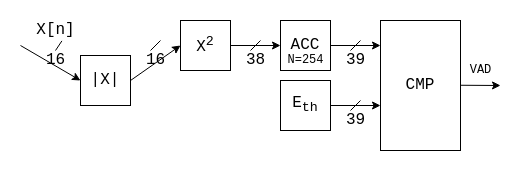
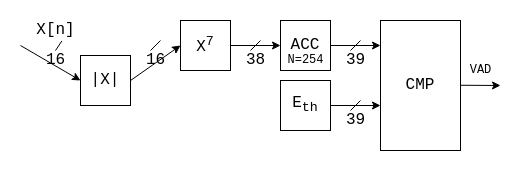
  <mxCell id="0" />
  <mxCell id="1" parent="0" />
  <mxCell id="2" value="|X|" style="rounded=0;whiteSpace=wrap;html=1;fillColor=none;fontFamily=Courier New;fontSize=16;" vertex="1" parent="1"><mxGeometry x="80" y="55" width="50" height="50" as="geometry" /></mxCell>
  <mxCell id="3" value="" style="endArrow=classic;html=1;fontFamily=Courier New;fontSize=16;entryX=0;entryY=0.5;entryDx=0;entryDy=0;" edge="1" parent="1" target="2"><mxGeometry width="50" height="50" relative="1" as="geometry"><mxPoint x="20" y="45" as="sourcePoint" /><mxPoint x="60" y="50" as="targetPoint" /></mxGeometry></mxCell>
  <mxCell id="4" value="X[n]" style="text;html=1;align=center;verticalAlign=middle;resizable=0;points=[];autosize=1;fontSize=16;fontFamily=Courier New;" vertex="1" parent="1"><mxGeometry x="30" y="20" width="50" height="20" as="geometry" /></mxCell>
  <mxCell id="5" value="" style="endArrow=none;html=1;fontFamily=Courier New;fontSize=16;entryX=0.628;entryY=1.02;entryDx=0;entryDy=0;entryPerimeter=0;" edge="1" parent="1" target="4"><mxGeometry width="50" height="50" relative="1" as="geometry"><mxPoint x="55" y="50" as="sourcePoint" /><mxPoint x="20" y="130" as="targetPoint" /></mxGeometry></mxCell>
  <mxCell id="6" value="16" style="text;html=1;align=center;verticalAlign=middle;resizable=0;points=[];autosize=1;fontSize=16;fontFamily=Courier New;" vertex="1" parent="1"><mxGeometry x="40" y="50" width="30" height="20" as="geometry" /></mxCell>
  <mxCell id="7" value="" style="endArrow=classic;html=1;fontFamily=Courier New;fontSize=16;exitX=1;exitY=0.5;exitDx=0;exitDy=0;" edge="1" parent="1" source="2"><mxGeometry width="50" height="50" relative="1" as="geometry"><mxPoint x="160" y="50" as="sourcePoint" /><mxPoint x="180" y="45" as="targetPoint" /></mxGeometry></mxCell>
- <mxCell id="8" value="X&lt;sup&gt;2&lt;/sup&gt;" style="rounded=0;whiteSpace=wrap;html=1;fillColor=none;fontFamily=Courier New;fontSize=16;" vertex="1" parent="1"><mxGeometry x="180" y="20" width="50" height="50" as="geometry" /></mxCell>
+ <mxCell id="8" value="X&lt;sup&gt;7&lt;/sup&gt;" style="rounded=0;whiteSpace=wrap;html=1;fillColor=none;fontFamily=Courier New;fontSize=16;" vertex="1" parent="1"><mxGeometry x="180" y="20" width="50" height="50" as="geometry" /></mxCell>
  <mxCell id="9" value="" style="endArrow=none;html=1;fontFamily=Courier New;fontSize=16;" edge="1" parent="1"><mxGeometry width="50" height="50" relative="1" as="geometry"><mxPoint x="150" y="50" as="sourcePoint" /><mxPoint x="160" y="40" as="targetPoint" /></mxGeometry></mxCell>
  <mxCell id="10" value="16" style="text;html=1;align=center;verticalAlign=middle;resizable=0;points=[];autosize=1;fontSize=16;fontFamily=Courier New;" vertex="1" parent="1"><mxGeometry x="140" y="50" width="30" height="20" as="geometry" /></mxCell>
  <mxCell id="11" value="" style="endArrow=classic;html=1;fontFamily=Courier New;fontSize=16;exitX=1;exitY=0.5;exitDx=0;exitDy=0;" edge="1" parent="1"><mxGeometry width="50" height="50" relative="1" as="geometry"><mxPoint x="230" y="45" as="sourcePoint" /><mxPoint x="280" y="45" as="targetPoint" /></mxGeometry></mxCell>
  <mxCell id="12" value="ACC" style="rounded=0;whiteSpace=wrap;html=1;fillColor=none;fontFamily=Courier New;fontSize=16;" vertex="1" parent="1"><mxGeometry x="280" y="20" width="50" height="50" as="geometry" /></mxCell>
  <mxCell id="13" value="" style="endArrow=none;html=1;fontFamily=Courier New;fontSize=16;" edge="1" parent="1"><mxGeometry width="50" height="50" relative="1" as="geometry"><mxPoint x="250" y="50" as="sourcePoint" /><mxPoint x="260" y="40" as="targetPoint" /></mxGeometry></mxCell>
  <mxCell id="14" value="38" style="text;html=1;align=center;verticalAlign=middle;resizable=0;points=[];autosize=1;fontSize=16;fontFamily=Courier New;" vertex="1" parent="1"><mxGeometry x="240" y="50" width="30" height="20" as="geometry" /></mxCell>
  <mxCell id="15" value="N=254" style="text;html=1;align=center;verticalAlign=middle;resizable=0;points=[];autosize=1;fontSize=12;fontFamily=Courier New;" vertex="1" parent="1"><mxGeometry x="280" y="50" width="50" height="20" as="geometry" /></mxCell>
  <mxCell id="16" value="" style="endArrow=classic;html=1;fontFamily=Courier New;fontSize=16;exitX=1;exitY=0.5;exitDx=0;exitDy=0;" edge="1" parent="1"><mxGeometry width="50" height="50" relative="1" as="geometry"><mxPoint x="330" y="45" as="sourcePoint" /><mxPoint x="380" y="45" as="targetPoint" /></mxGeometry></mxCell>
  <mxCell id="17" value="" style="endArrow=none;html=1;fontFamily=Courier New;fontSize=16;" edge="1" parent="1"><mxGeometry width="50" height="50" relative="1" as="geometry"><mxPoint x="350" y="50" as="sourcePoint" /><mxPoint x="360" y="40" as="targetPoint" /></mxGeometry></mxCell>
  <mxCell id="18" value="39" style="text;html=1;align=center;verticalAlign=middle;resizable=0;points=[];autosize=1;fontSize=16;fontFamily=Courier New;" vertex="1" parent="1"><mxGeometry x="340" y="50" width="30" height="20" as="geometry" /></mxCell>
  <mxCell id="19" value="CMP" style="rounded=0;whiteSpace=wrap;html=1;fillColor=none;fontFamily=Courier New;fontSize=16;" vertex="1" parent="1"><mxGeometry x="380" y="20" width="80" height="130" as="geometry" /></mxCell>
  <mxCell id="20" value="E&lt;sub&gt;th&lt;/sub&gt;" style="rounded=0;whiteSpace=wrap;html=1;fillColor=none;fontFamily=Courier New;fontSize=16;" vertex="1" parent="1"><mxGeometry x="280" y="80" width="50" height="50" as="geometry" /></mxCell>
  <mxCell id="21" value="" style="endArrow=classic;html=1;fontFamily=Courier New;fontSize=16;exitX=1;exitY=0.5;exitDx=0;exitDy=0;" edge="1" parent="1"><mxGeometry width="50" height="50" relative="1" as="geometry"><mxPoint x="330" y="105" as="sourcePoint" /><mxPoint x="380" y="105" as="targetPoint" /></mxGeometry></mxCell>
  <mxCell id="22" value="" style="endArrow=none;html=1;fontFamily=Courier New;fontSize=16;" edge="1" parent="1"><mxGeometry width="50" height="50" relative="1" as="geometry"><mxPoint x="350" y="110" as="sourcePoint" /><mxPoint x="360" y="100" as="targetPoint" /></mxGeometry></mxCell>
  <mxCell id="23" value="39" style="text;html=1;align=center;verticalAlign=middle;resizable=0;points=[];autosize=1;fontSize=16;fontFamily=Courier New;" vertex="1" parent="1"><mxGeometry x="340" y="110" width="30" height="20" as="geometry" /></mxCell>
  <mxCell id="24" value="" style="endArrow=classic;html=1;fontFamily=Courier New;fontSize=16;" edge="1" parent="1"><mxGeometry width="50" height="50" relative="1" as="geometry"><mxPoint x="460" y="84.76" as="sourcePoint" /><mxPoint x="500" y="85" as="targetPoint" /></mxGeometry></mxCell>
  <mxCell id="25" value="VAD" style="text;html=1;align=center;verticalAlign=middle;resizable=0;points=[];autosize=1;fontSize=12;fontFamily=Courier New;" vertex="1" parent="1"><mxGeometry x="460" y="60" width="40" height="20" as="geometry" /></mxCell>
